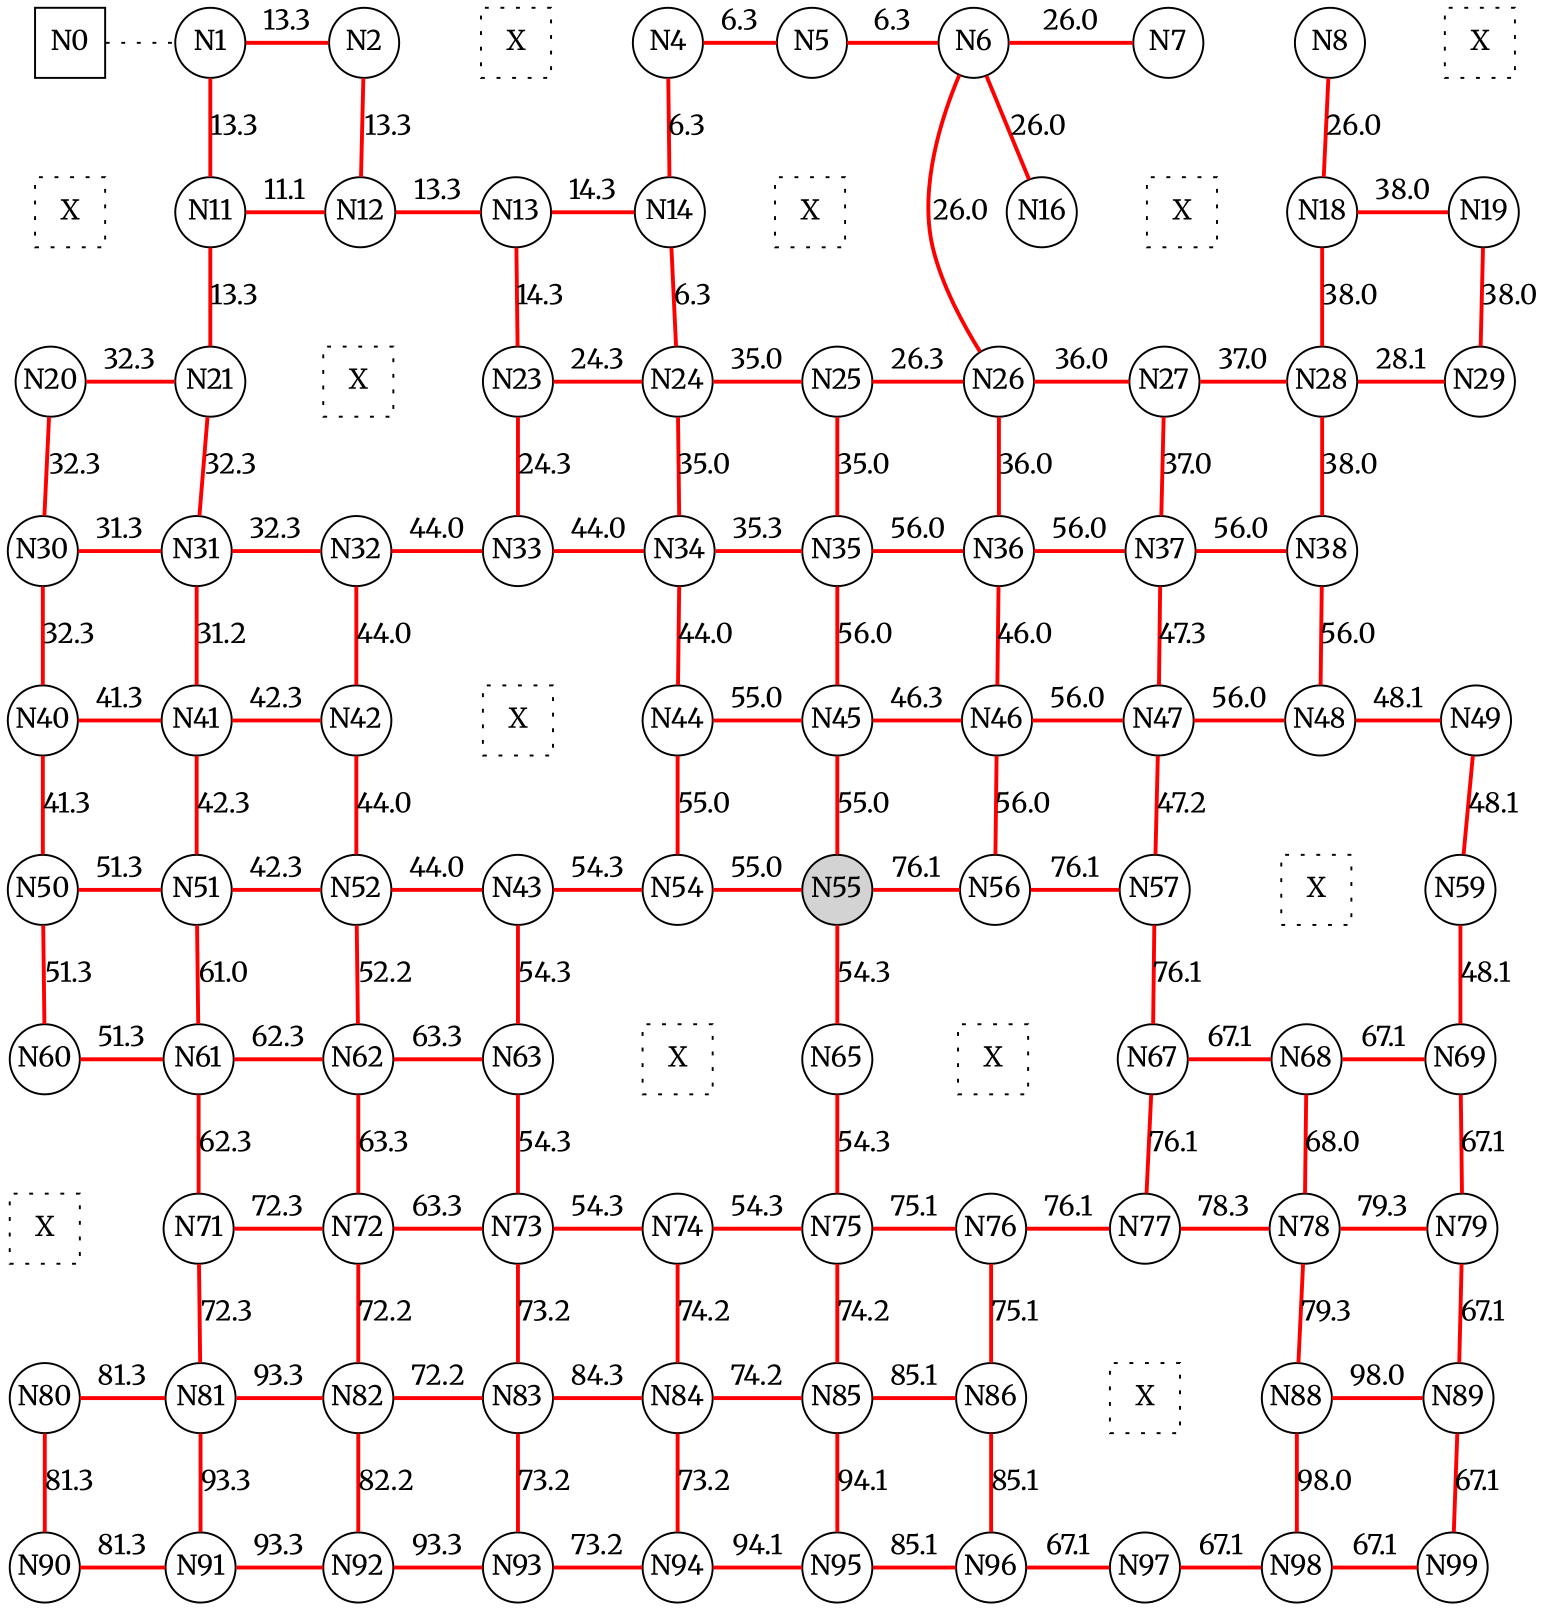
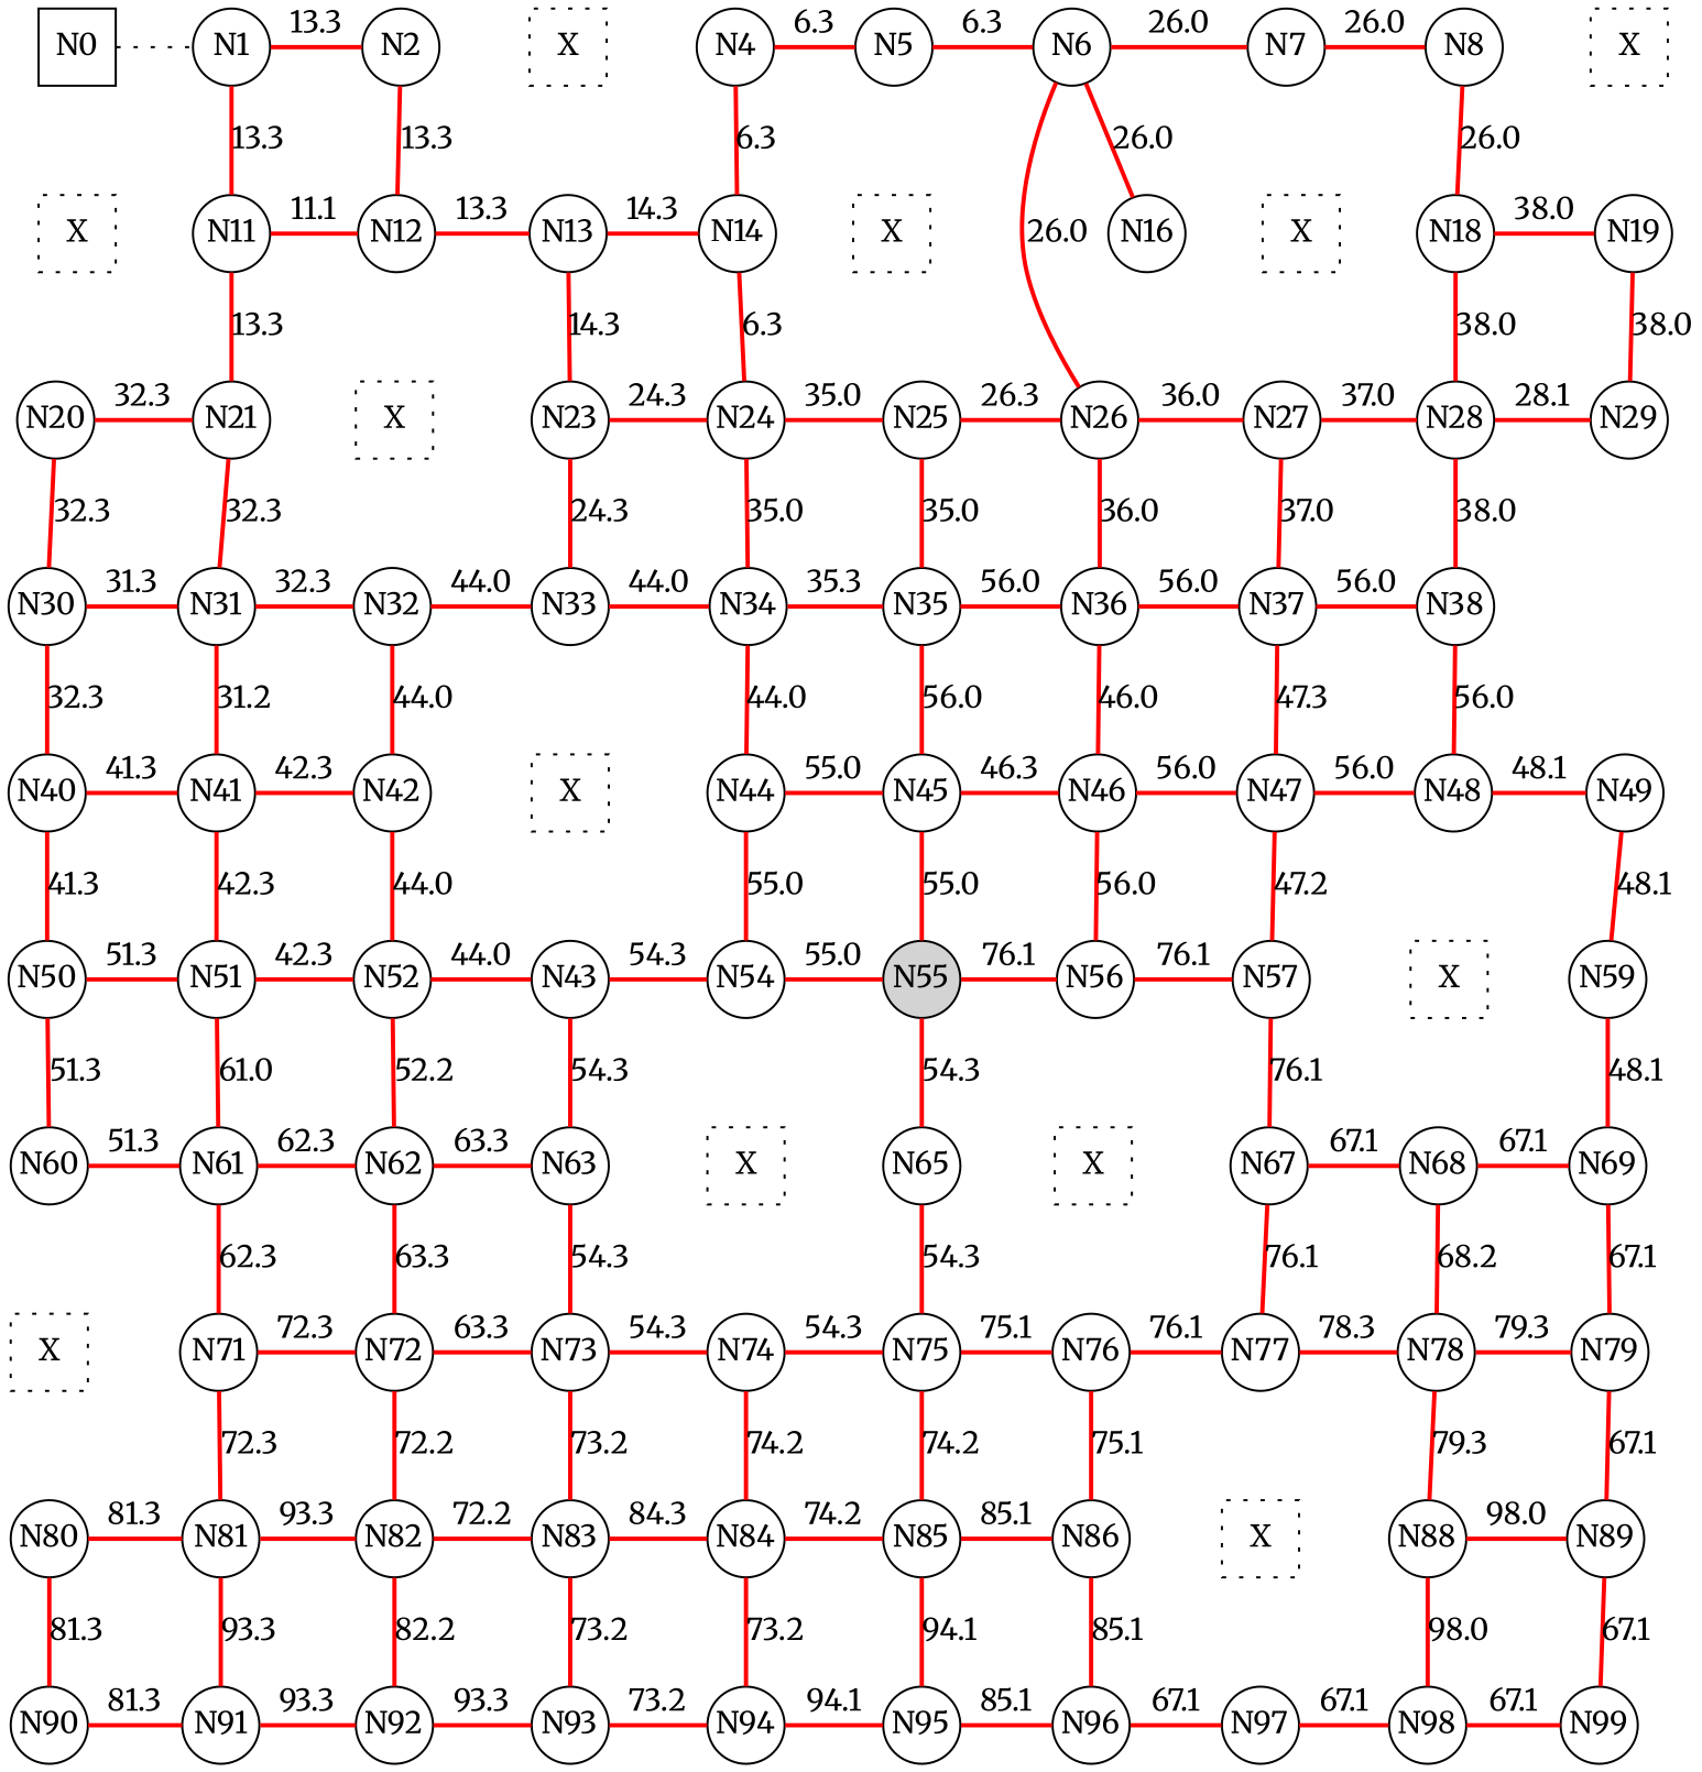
  digraph {
    fontname=Merriweather
    node [fixedsize=true fontname=Merriweather shape=circle]
    edge [dir=none fontname=Merriweather style=bold color=red]
    N0 [shape=square]
    N1
    N2
    n4 [label=X shape=square style=dotted]
    N4
    N5
    N6
    N7
    N8
    n10 [label=X shape=square style=dotted]
    n11 [label=X shape=square style=dotted]
    N11
    N12
    N13
    N14
    n16 [label=X shape=square style=dotted]
    N16
    n18 [label=X shape=square style=dotted]
    N18
    N19
    N20
    N21
    n23 [label=X shape=square style=dotted]
    N23
    N24
    N25
    N26
    N27
    N28
    N29
    N30
    N31
    N32
    N33
    N34
    N35
    N36
    N37
    N38
    N40
    N41
    N42
    n43 [label=X shape=square style=dotted]
    N44
    N45
    N46
    N47
    N48
    N49
    N50
    N51
    N52
    n53 [label=N43]
    N54
    N55 [style=filled]
    N56
    N57
    n58 [label=X shape=square style=dotted]
    N59
    N60
    N61
    N62
    N63
    n64 [label=X shape=square style=dotted]
    N65
    n66 [label=X shape=square style=dotted]
    N67
    N68
    N69
    n70 [label=X shape=square style=dotted]
    N71
    N72
    N73
    N74
    N75
    N76
    N77
    N78
    N79
    N80
    N81
    N82
    N83
    N84
    N85
    N86
    n87 [label=X shape=square style=dotted]
    N88
    N89
    N90
    N91
    N92
    N93
    N94
    N95
    N96
    N97
    N98
    N99
    subgraph sub_1 {
      rank=same
      N0
      N1
      N2
      n4
      N4
      N5
      N6
      N7
      N8
      n10
    }
    subgraph sub_2 {
      rank=same
      n11
      N11
      N12
      N13
      N14
      n16
      N16
      n18
      N18
      N19
    }
    subgraph sub_3 {
      rank=same
      N20
      N21
      n23
      N23
      N24
      N25
      N26
      N27
      N28
      N29
    }
    subgraph sub_4 {
      rank=same
      N30
      N31
      N32
      N33
      N34
      N35
      N36
      N37
      N38
    }
    subgraph sub_5 {
      rank=same
      N40
      N41
      N42
      n43
      N44
      N45
      N46
      N47
      N48
      N49
    }
    subgraph sub_6 {
      rank=same
      N50
      N51
      N52
      n53
      N54
      N55
      N56
      N57
      n58
      N59
    }
    subgraph sub_7 {
      rank=same
      N60
      N61
      N62
      N63
      n64
      N65
      n66
      N67
      N68
      N69
    }
    subgraph sub_8 {
      rank=same
      n70
      N71
      N72
      N73
      N74
      N75
      N76
      N77
      N78
      N79
    }
    subgraph sub_9 {
      rank=same
      N80
      N81
      N82
      N83
      N84
      N85
      N86
      n87
      N88
      N89
    }
    subgraph sub_10 {
      rank=same
      N90
      N91
      N92
      N93
      N94
      N95
      N96
      N97
      N98
      N99
    }
    N0 -> N1 [style=dotted color=""]
    N0 -> n11 [label=" " style=invis color=""]
    N1 -> N2 [label=13.3]
    N1 -> N11 [label=13.3]
    N2 -> n4 [label=" " style=invis color=""]
    N2 -> N12 [label=13.3]
    n4 -> N4 [label=" " style=invis color=""]
    n4 -> N13 [label=" " style=invis color=""]
    N4 -> N5 [label=6.3]
    N4 -> N14 [label=6.3]
    N5 -> N6 [label=6.3]
    N5 -> n16 [label=" " style=invis color=""]
    N6 -> N7 [label=26.0]
    N6 -> N16 [label=26.0]
    N6 -> N26 [label=26.0]
+   N7 -> N8 [label=26.0]
    N7 -> n18 [label=" " style=invis color=""]
    N8 -> n10 [label=" " style=invis color=""]
    N8 -> N18 [label=26.0]
    n10 -> N19 [label=" " style=invis color=""]
    n11 -> N11 [label=" " style=invis color=""]
    n11 -> N20 [label=" " style=invis color=""]
    N11 -> N12 [label=11.1]
    N11 -> N21 [label=13.3]
    N12 -> N13 [label=13.3]
    N12 -> n23 [label=" " style=invis color=""]
    N13 -> N14 [label=14.3]
    N13 -> N23 [label=14.3]
    N14 -> n16 [label=" " style=invis color=""]
    N14 -> N24 [label=6.3]
    n16 -> N16 [label=" " style=invis color=""]
    n16 -> N25 [label=" " style=invis color=""]
    N16 -> n18 [label=" " style=invis color=""]
    n18 -> N18 [label=" " style=invis color=""]
    n18 -> N27 [label=" " style=invis color=""]
    N18 -> N19 [label=38.0]
    N18 -> N28 [label=38.0]
    N19 -> N29 [label=38.0]
    N20 -> N21 [label=32.3]
    N20 -> N30 [label=32.3]
    N21 -> n23 [label=" " style=invis color=""]
    N21 -> N31 [label=32.3]
    n23 -> N23 [label=" " style=invis color=""]
    n23 -> N32 [label=" " style=invis color=""]
    N23 -> N24 [label=24.3]
    N23 -> N33 [label=24.3]
    N24 -> N25 [label=35.0]
    N24 -> N34 [label=35.0]
    N25 -> N26 [label=26.3]
    N25 -> N35 [label=35.0]
    N26 -> N27 [label=36.0]
    N26 -> N36 [label=36.0]
    N27 -> N28 [label=37.0]
    N27 -> N37 [label=37.0]
    N28 -> N29 [label=28.1]
    N28 -> N38 [label=38.0]
    N30 -> N31 [label=31.3]
    N30 -> N40 [label=32.3]
    N31 -> N32 [label=32.3]
    N31 -> N41 [label=31.2]
    N32 -> N33 [label=44.0]
    N32 -> N42 [label=44.0]
    N33 -> N34 [label=44.0]
    N33 -> n43 [label=" " style=invis color=""]
    N34 -> N35 [label=35.3]
    N34 -> N44 [label=44.0]
    N35 -> N36 [label=56.0]
    N35 -> N45 [label=56.0]
    N36 -> N37 [label=56.0]
    N36 -> N46 [label=46.0]
    N37 -> N38 [label=56.0]
    N37 -> N47 [label=47.3]
    N38 -> N48 [label=56.0]
    N40 -> N41 [label=41.3]
    N40 -> N50 [label=41.3]
    N41 -> N42 [label=42.3]
    N41 -> N51 [label=42.3]
    N42 -> n43 [label=" " style=invis color=""]
    N42 -> N52 [label=44.0]
    n43 -> N44 [label=" " style=invis color=""]
    n43 -> n53 [label=" " style=invis color=""]
    N44 -> N45 [label=55.0]
    N44 -> N54 [label=55.0]
    N45 -> N46 [label=46.3]
    N45 -> N55 [label=55.0]
    N46 -> N47 [label=56.0]
    N46 -> N56 [label=56.0]
    N47 -> N48 [label=56.0]
    N47 -> N57 [label=47.2]
    N48 -> N49 [label=48.1]
    N48 -> n58 [label=" " style=invis color=""]
    N49 -> N59 [label=48.1]
    N50 -> N51 [label=51.3]
    N50 -> N60 [label=51.3]
    N51 -> N52 [label=42.3]
    N51 -> N61 [label=61.0]
    N52 -> n53 [label=44.0]
    N52 -> N62 [label=52.2]
    n53 -> N54 [label=54.3]
    n53 -> N63 [label=54.3]
    N54 -> N55 [label=55.0]
    N54 -> n64 [label=" " style=invis color=""]
    N55 -> N56 [label=76.1]
    N55 -> N65 [label=54.3]
    N56 -> N57 [label=76.1]
    N56 -> n66 [label=" " style=invis color=""]
    N57 -> n58 [label=" " style=invis color=""]
    N57 -> N67 [label=76.1]
    n58 -> N59 [label=" " style=invis color=""]
    n58 -> N68 [label=" " style=invis color=""]
    N59 -> N69 [label=48.1]
    N60 -> N61 [label=51.3]
    N60 -> n70 [label=" " style=invis color=""]
    N61 -> N62 [label=62.3]
    N61 -> N71 [label=62.3]
    N62 -> N63 [label=63.3]
    N62 -> N72 [label=63.3]
    N63 -> n64 [label=" " style=invis color=""]
    N63 -> N73 [label=54.3]
    n64 -> N65 [label=" " style=invis color=""]
    n64 -> N74 [label=" " style=invis color=""]
    N65 -> n66 [label=" " style=invis color=""]
    N65 -> N75 [label=54.3]
    n66 -> N67 [label=" " style=invis color=""]
    n66 -> N76 [label=" " style=invis color=""]
    N67 -> N68 [label=67.1]
    N67 -> N77 [label=76.1]
    N68 -> N69 [label=67.1]
-   N68 -> N78 [label=68.0]
+   N68 -> N78 [label=68.2]
    N69 -> N79 [label=67.1]
    n70 -> N71 [label=" " style=invis color=""]
    n70 -> N80 [label=" " style=invis color=""]
    N71 -> N72 [label=72.3]
    N71 -> N81 [label=72.3]
    N72 -> N73 [label=63.3]
    N72 -> N82 [label=72.2]
    N73 -> N74 [label=54.3]
    N73 -> N83 [label=73.2]
    N74 -> N75 [label=54.3]
    N74 -> N84 [label=74.2]
    N75 -> N76 [label=75.1]
    N75 -> N85 [label=74.2]
    N76 -> N77 [label=76.1]
    N76 -> N86 [label=75.1]
    N77 -> N78 [label=78.3]
    N77 -> n87 [label=" " style=invis color=""]
    N78 -> N79 [label=79.3]
    N78 -> N88 [label=79.3]
    N79 -> N89 [label=67.1]
    N80 -> N81 [label=81.3]
    N80 -> N90 [label=81.3]
    N81 -> N82 [label=93.3]
    N81 -> N91 [label=93.3]
    N82 -> N83 [label=72.2]
    N82 -> N92 [label=82.2]
    N83 -> N84 [label=84.3]
    N83 -> N93 [label=73.2]
    N84 -> N85 [label=74.2]
    N84 -> N94 [label=73.2]
    N85 -> N86 [label=85.1]
    N85 -> N95 [label=94.1]
    N86 -> n87 [label=" " style=invis color=""]
    N86 -> N96 [label=85.1]
    n87 -> N88 [label=" " style=invis color=""]
    n87 -> N97 [label=" " style=invis color=""]
    N88 -> N89 [label=98.0]
    N88 -> N98 [label=98.0]
    N89 -> N99 [label=67.1]
    N90 -> N91 [label=81.3]
    N91 -> N92 [label=93.3]
    N92 -> N93 [label=93.3]
    N93 -> N94 [label=73.2]
    N94 -> N95 [label=94.1]
    N95 -> N96 [label=85.1]
    N96 -> N97 [label=67.1]
    N97 -> N98 [label=67.1]
    N98 -> N99 [label=67.1]
  }
